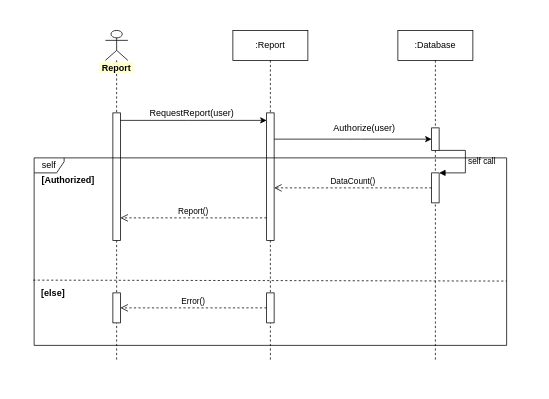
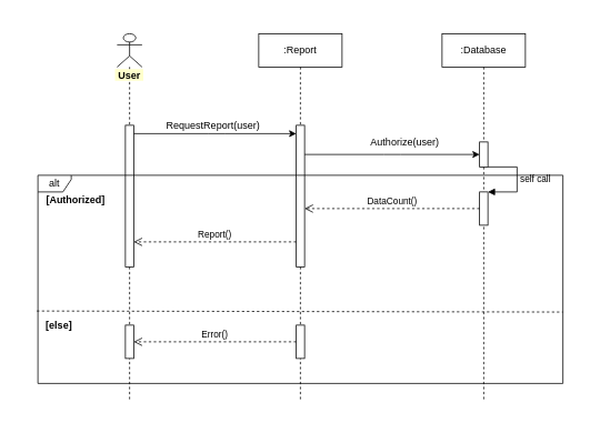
  <mxCell id="0" />
  <mxCell id="1" parent="0" />
  <mxCell id="2" value="" style="rounded=0;whiteSpace=wrap;html=1;strokeColor=none;" vertex="1" parent="1"><mxGeometry x="20" y="20" width="690" height="490" as="geometry" /></mxCell>
- <mxCell id="3" value="&lt;b style=&quot;background-color: rgb(255 , 255 , 204)&quot;&gt;&amp;nbsp;Report&amp;nbsp;&lt;/b&gt;" style="shape=umlLifeline;participant=umlActor;perimeter=lifelinePerimeter;whiteSpace=wrap;html=1;container=1;collapsible=0;recursiveResize=0;verticalAlign=top;spacingTop=36;outlineConnect=0;" vertex="1" parent="1"><mxGeometry x="140" y="40" width="30" height="440" as="geometry" /></mxCell>
+ <mxCell id="3" value="&lt;b style=&quot;background-color: rgb(255 , 255 , 204)&quot;&gt;&amp;nbsp;User&amp;nbsp;&lt;/b&gt;" style="shape=umlLifeline;participant=umlActor;perimeter=lifelinePerimeter;whiteSpace=wrap;html=1;container=1;collapsible=0;recursiveResize=0;verticalAlign=top;spacingTop=36;outlineConnect=0;" vertex="1" parent="1"><mxGeometry x="140" y="40" width="30" height="440" as="geometry" /></mxCell>
  <mxCell id="4" value="" style="html=1;points=[];perimeter=orthogonalPerimeter;" vertex="1" parent="3"><mxGeometry x="10" y="110" width="10" height="170" as="geometry" /></mxCell>
  <mxCell id="5" value="" style="html=1;points=[];perimeter=orthogonalPerimeter;" vertex="1" parent="3"><mxGeometry x="10" y="350" width="10" height="40" as="geometry" /></mxCell>
  <mxCell id="6" value=":Report" style="shape=umlLifeline;perimeter=lifelinePerimeter;whiteSpace=wrap;html=1;container=1;collapsible=0;recursiveResize=0;outlineConnect=0;" vertex="1" parent="1"><mxGeometry x="310" y="40" width="100" height="440" as="geometry" /></mxCell>
  <mxCell id="7" value="" style="html=1;points=[];perimeter=orthogonalPerimeter;" vertex="1" parent="6"><mxGeometry x="45" y="110" width="10" height="170" as="geometry" /></mxCell>
  <mxCell id="8" value="" style="html=1;points=[];perimeter=orthogonalPerimeter;" vertex="1" parent="6"><mxGeometry x="45" y="350" width="10" height="40" as="geometry" /></mxCell>
  <mxCell id="9" value=":Database" style="shape=umlLifeline;perimeter=lifelinePerimeter;whiteSpace=wrap;html=1;container=1;collapsible=0;recursiveResize=0;outlineConnect=0;" vertex="1" parent="1"><mxGeometry x="530" y="40" width="100" height="440" as="geometry" /></mxCell>
  <mxCell id="10" value="" style="html=1;points=[];perimeter=orthogonalPerimeter;" vertex="1" parent="9"><mxGeometry x="45" y="130" width="10" height="30" as="geometry" /></mxCell>
  <mxCell id="11" value="" style="html=1;points=[];perimeter=orthogonalPerimeter;" vertex="1" parent="9"><mxGeometry x="45" y="190" width="10" height="40" as="geometry" /></mxCell>
  <mxCell id="12" value="self call" style="edgeStyle=orthogonalEdgeStyle;html=1;align=left;spacingLeft=2;endArrow=block;rounded=0;entryX=1;entryY=0;" edge="1" target="11" parent="9" source="10"><mxGeometry relative="1" as="geometry"><mxPoint x="50" y="190" as="sourcePoint" /><Array as="points"><mxPoint x="90" y="160" /><mxPoint x="90" y="190" /></Array></mxGeometry></mxCell>
  <mxCell id="13" value="" style="endArrow=classic;html=1;" edge="1" parent="1" source="4" target="7"><mxGeometry width="50" height="50" relative="1" as="geometry"><mxPoint x="210" y="230" as="sourcePoint" /><mxPoint x="260" y="180" as="targetPoint" /><Array as="points"><mxPoint x="260" y="160" /></Array></mxGeometry></mxCell>
  <mxCell id="14" value="RequestReport(user)" style="text;html=1;align=center;verticalAlign=middle;resizable=0;points=[];autosize=1;" vertex="1" parent="1"><mxGeometry x="190" y="140" width="130" height="20" as="geometry" /></mxCell>
  <mxCell id="15" value="" style="endArrow=classic;html=1;" edge="1" parent="1" source="7" target="10"><mxGeometry width="50" height="50" relative="1" as="geometry"><mxPoint x="470" y="230" as="sourcePoint" /><mxPoint x="520" y="180" as="targetPoint" /><Array as="points"><mxPoint x="470" y="185" /></Array></mxGeometry></mxCell>
  <mxCell id="16" value="Authorize(user)" style="text;html=1;align=center;verticalAlign=middle;resizable=0;points=[];autosize=1;" vertex="1" parent="1"><mxGeometry x="435" y="160" width="100" height="20" as="geometry" /></mxCell>
  <mxCell id="17" value="DataCount()" style="html=1;verticalAlign=bottom;endArrow=open;dashed=1;endSize=8;" edge="1" parent="1" source="11" target="7"><mxGeometry relative="1" as="geometry"><mxPoint x="540" y="250" as="sourcePoint" /><mxPoint x="460" y="250" as="targetPoint" /></mxGeometry></mxCell>
  <mxCell id="18" value="Report()" style="html=1;verticalAlign=bottom;endArrow=open;dashed=1;endSize=8;" edge="1" parent="1" source="7" target="4"><mxGeometry relative="1" as="geometry"><mxPoint x="310" y="290" as="sourcePoint" /><mxPoint x="230" y="290" as="targetPoint" /><Array as="points"><mxPoint x="250" y="290" /></Array></mxGeometry></mxCell>
  <mxCell id="19" value="Error()" style="html=1;verticalAlign=bottom;endArrow=open;dashed=1;endSize=8;" edge="1" parent="1" source="8" target="5"><mxGeometry relative="1" as="geometry"><mxPoint x="290" y="420" as="sourcePoint" /><mxPoint x="210" y="420" as="targetPoint" /></mxGeometry></mxCell>
  <mxCell id="20" value="" style="endArrow=none;dashed=1;html=1;entryX=1;entryY=0.657;entryDx=0;entryDy=0;entryPerimeter=0;exitX=-0.002;exitY=0.652;exitDx=0;exitDy=0;exitPerimeter=0;" edge="1" parent="1" source="23" target="23"><mxGeometry width="50" height="50" relative="1" as="geometry"><mxPoint x="480" y="390" as="sourcePoint" /><mxPoint x="530" y="340" as="targetPoint" /></mxGeometry></mxCell>
  <mxCell id="21" value="&lt;b&gt;[Authorized]&lt;/b&gt;" style="text;html=1;align=center;verticalAlign=middle;resizable=0;points=[];autosize=1;" vertex="1" parent="1"><mxGeometry x="45" y="230" width="90" height="20" as="geometry" /></mxCell>
  <mxCell id="22" value="&lt;b&gt;[else]&lt;/b&gt;" style="text;html=1;align=center;verticalAlign=middle;resizable=0;points=[];autosize=1;" vertex="1" parent="1"><mxGeometry x="45" y="380" width="50" height="20" as="geometry" /></mxCell>
- <mxCell id="23" value="self" style="shape=umlFrame;whiteSpace=wrap;html=1;width=40;height=20;" vertex="1" parent="1"><mxGeometry x="45" y="210" width="630" height="250" as="geometry" /></mxCell>
+ <mxCell id="23" value="alt" style="shape=umlFrame;whiteSpace=wrap;html=1;width=40;height=20;" vertex="1" parent="1"><mxGeometry x="45" y="210" width="630" height="250" as="geometry" /></mxCell>
